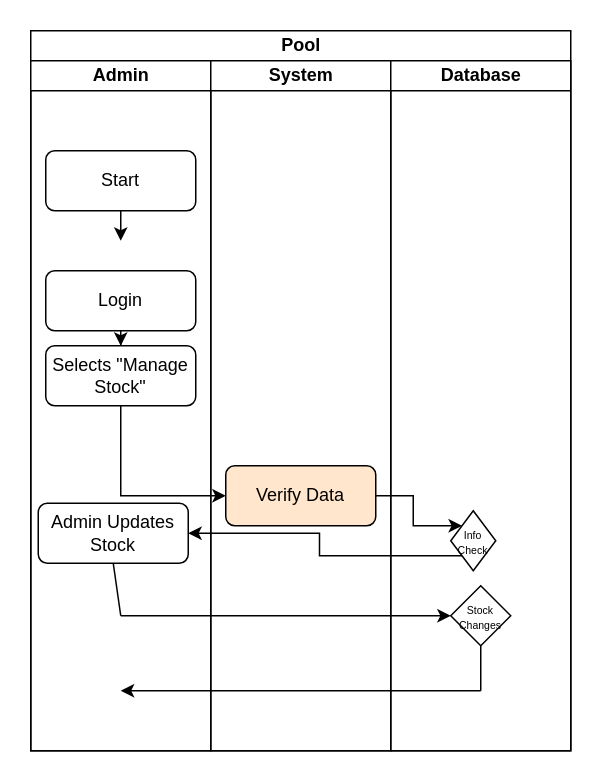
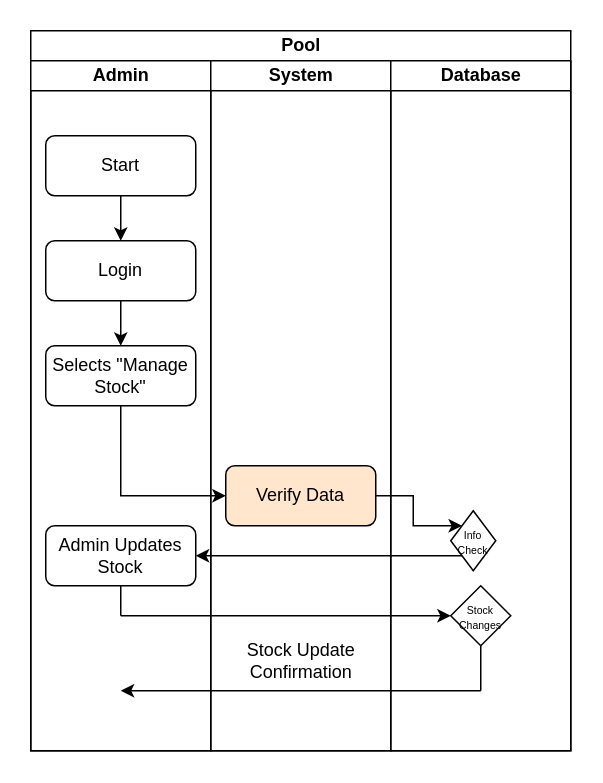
  <mxCell id="0" />
  <mxCell id="1" parent="0" />
  <mxCell id="2" value="Pool" style="swimlane;childLayout=stackLayout;resizeParent=1;resizeParentMax=0;startSize=20;html=1;" vertex="1" parent="1"><mxGeometry x="20" y="20" width="360" height="480" as="geometry" /></mxCell>
  <mxCell id="3" value="Admin" style="swimlane;startSize=20;html=1;" vertex="1" parent="2"><mxGeometry y="20" width="120" height="460" as="geometry" /></mxCell>
  <mxCell id="4" style="edgeStyle=orthogonalEdgeStyle;rounded=0;orthogonalLoop=1;jettySize=auto;html=1;" edge="1" parent="3" source="5"><mxGeometry relative="1" as="geometry"><mxPoint x="60" y="120" as="targetPoint" /></mxGeometry></mxCell>
- <mxCell id="5" value="Start" style="rounded=1;whiteSpace=wrap;html=1;" vertex="1" parent="3"><mxGeometry x="10" y="60" width="100" height="40" as="geometry" /></mxCell>
+ <mxCell id="5" value="Start" style="rounded=1;whiteSpace=wrap;html=1;" vertex="1" parent="3"><mxGeometry x="10" y="50" width="100" height="40" as="geometry" /></mxCell>
  <mxCell id="6" style="edgeStyle=orthogonalEdgeStyle;rounded=0;orthogonalLoop=1;jettySize=auto;html=1;exitX=0.5;exitY=1;exitDx=0;exitDy=0;" edge="1" parent="3" source="7" target="8"><mxGeometry relative="1" as="geometry" /></mxCell>
- <mxCell id="7" value="Login" style="rounded=1;whiteSpace=wrap;html=1;" vertex="1" parent="3"><mxGeometry x="10" y="140" width="100" height="40" as="geometry" /></mxCell>
+ <mxCell id="7" value="Login" style="rounded=1;whiteSpace=wrap;html=1;" vertex="1" parent="3"><mxGeometry x="10" y="120" width="100" height="40" as="geometry" /></mxCell>
  <mxCell id="8" value="Selects &quot;Manage Stock&quot;" style="rounded=1;whiteSpace=wrap;html=1;" vertex="1" parent="3"><mxGeometry x="10" y="190" width="100" height="40" as="geometry" /></mxCell>
- <mxCell id="9" value="Admin Updates Stock" style="rounded=1;whiteSpace=wrap;html=1;" vertex="1" parent="3"><mxGeometry x="5" y="295" width="100" height="40" as="geometry" /></mxCell>
+ <mxCell id="9" value="Admin Updates Stock" style="rounded=1;whiteSpace=wrap;html=1;" vertex="1" parent="3"><mxGeometry x="10" y="310" width="100" height="40" as="geometry" /></mxCell>
  <mxCell id="10" value="" style="endArrow=none;html=1;rounded=0;entryX=0.5;entryY=1;entryDx=0;entryDy=0;" edge="1" parent="3" target="9"><mxGeometry width="50" height="50" relative="1" as="geometry"><mxPoint x="60.0" y="370" as="sourcePoint" /><mxPoint x="100.0" y="320" as="targetPoint" /></mxGeometry></mxCell>
  <mxCell id="11" value="System" style="swimlane;startSize=20;html=1;" vertex="1" parent="2"><mxGeometry x="120" y="20" width="120" height="460" as="geometry" /></mxCell>
  <mxCell id="12" value="Verify Data" style="rounded=1;whiteSpace=wrap;html=1;fillColor=#ffe6cc;" vertex="1" parent="11"><mxGeometry x="10" y="270" width="100" height="40" as="geometry" /></mxCell>
  <mxCell id="13" value="" style="endArrow=classic;html=1;rounded=0;entryX=0;entryY=0.5;entryDx=0;entryDy=0;" edge="1" parent="11" target="18"><mxGeometry width="50" height="50" relative="1" as="geometry"><mxPoint x="-60.0" y="370" as="sourcePoint" /><mxPoint x="140.0" y="370" as="targetPoint" /></mxGeometry></mxCell>
  <mxCell id="14" value="" style="endArrow=classic;html=1;rounded=0;" edge="1" parent="11"><mxGeometry width="50" height="50" relative="1" as="geometry"><mxPoint x="180.0" y="420" as="sourcePoint" /><mxPoint x="-60.0" y="420" as="targetPoint" /></mxGeometry></mxCell>
+ <mxCell id="15" value="Stock Update&lt;div&gt;Confirmation&lt;/div&gt;" style="text;html=1;align=center;verticalAlign=middle;resizable=0;points=[];autosize=1;strokeColor=none;fillColor=none;" vertex="1" parent="11"><mxGeometry x="10.0" y="380" width="100" height="40" as="geometry" /></mxCell>
  <mxCell id="16" value="Database" style="swimlane;startSize=20;html=1;" vertex="1" parent="2"><mxGeometry x="240" y="20" width="120" height="460" as="geometry" /></mxCell>
  <mxCell id="17" value="&lt;div style=&quot;line-height: 80%;&quot;&gt;&lt;font style=&quot;font-size: 7px; line-height: 80%;&quot;&gt;Info&lt;/font&gt;&lt;div&gt;&lt;font style=&quot;font-size: 7px; line-height: 80%;&quot;&gt;Check&lt;/font&gt;&lt;/div&gt;&lt;/div&gt;" style="rhombus;whiteSpace=wrap;html=1;" vertex="1" parent="16"><mxGeometry x="40.0" y="300" width="30" height="40" as="geometry" /></mxCell>
  <mxCell id="18" value="&lt;div style=&quot;line-height: 80%;&quot;&gt;&lt;span style=&quot;font-size: 7px; line-height: 80%;&quot;&gt;Stock&lt;/span&gt;&lt;div&gt;&lt;span style=&quot;font-size: 7px; line-height: 80%;&quot;&gt;Changes&lt;/span&gt;&lt;/div&gt;&lt;/div&gt;" style="rhombus;whiteSpace=wrap;html=1;" vertex="1" parent="16"><mxGeometry x="40.0" y="350" width="40" height="40" as="geometry" /></mxCell>
  <mxCell id="19" value="" style="endArrow=none;html=1;rounded=0;entryX=0.5;entryY=1;entryDx=0;entryDy=0;" edge="1" parent="16" target="18"><mxGeometry width="50" height="50" relative="1" as="geometry"><mxPoint x="60.0" y="420" as="sourcePoint" /><mxPoint x="110.0" y="370" as="targetPoint" /></mxGeometry></mxCell>
  <mxCell id="20" style="edgeStyle=orthogonalEdgeStyle;rounded=0;orthogonalLoop=1;jettySize=auto;html=1;entryX=0;entryY=0.5;entryDx=0;entryDy=0;" edge="1" parent="2" source="8" target="12"><mxGeometry relative="1" as="geometry"><Array as="points"><mxPoint x="60" y="310" /></Array></mxGeometry></mxCell>
  <mxCell id="21" style="edgeStyle=orthogonalEdgeStyle;rounded=0;orthogonalLoop=1;jettySize=auto;html=1;entryX=0;entryY=0;entryDx=0;entryDy=0;" edge="1" parent="2" source="12" target="17"><mxGeometry relative="1" as="geometry" /></mxCell>
  <mxCell id="22" style="edgeStyle=orthogonalEdgeStyle;rounded=0;orthogonalLoop=1;jettySize=auto;html=1;exitX=0;exitY=1;exitDx=0;exitDy=0;entryX=1;entryY=0.5;entryDx=0;entryDy=0;" edge="1" parent="2" source="17" target="9"><mxGeometry relative="1" as="geometry" /></mxCell>
